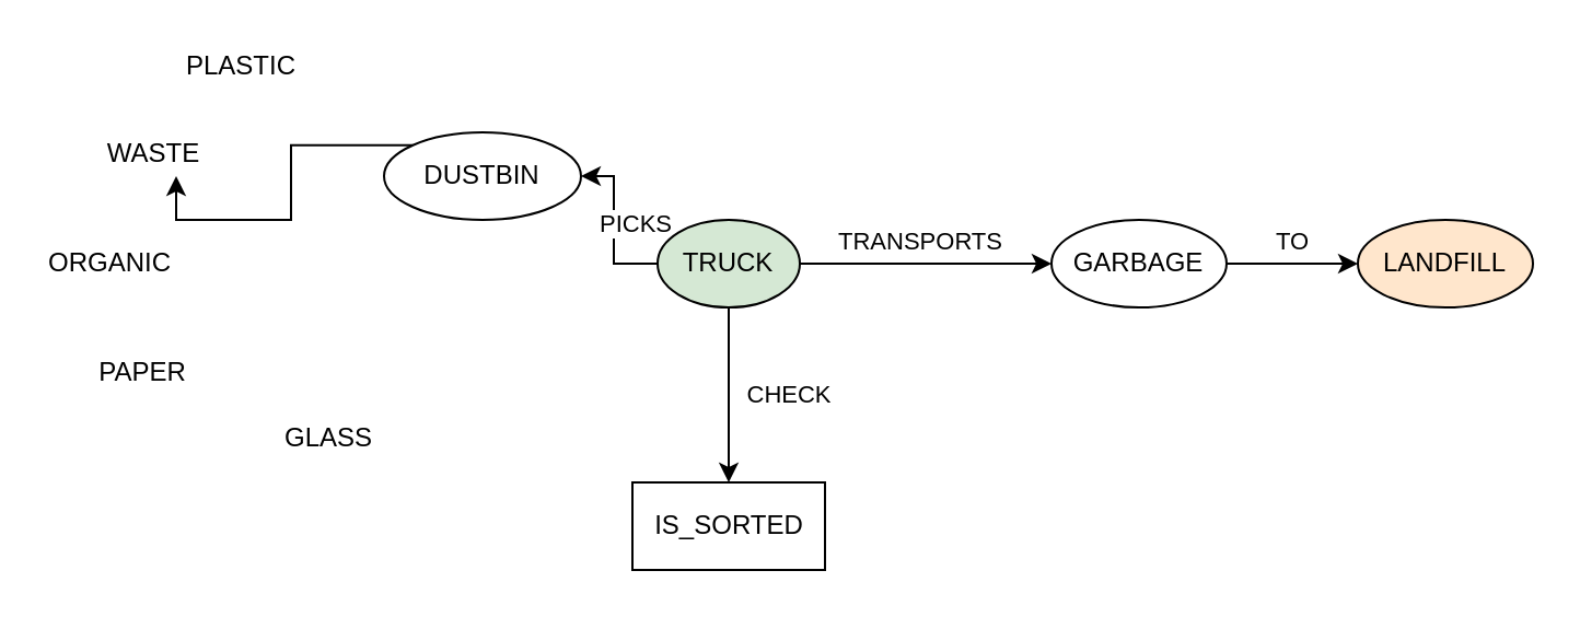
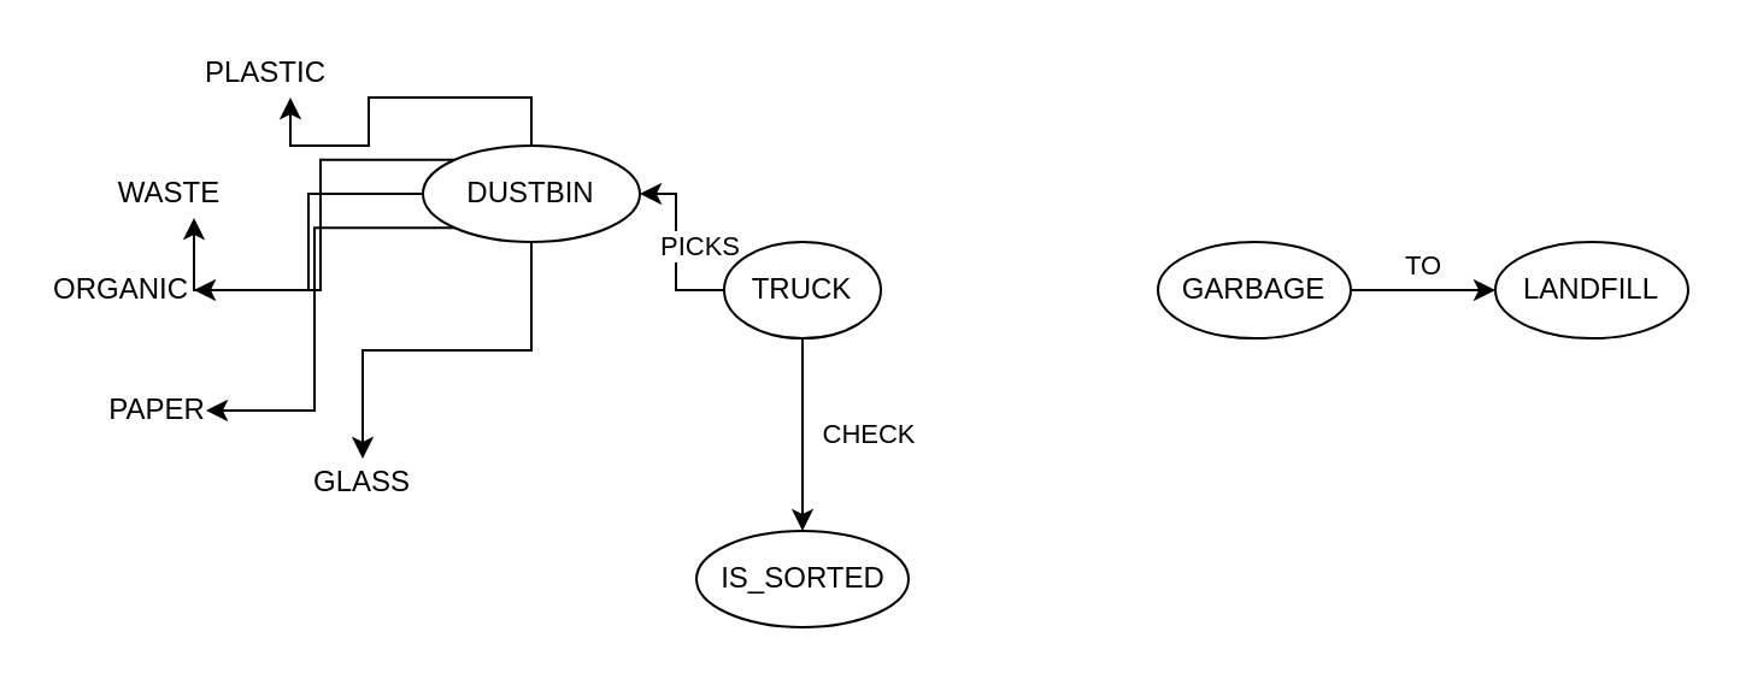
  <mxCell id="0" />
  <mxCell id="1" parent="0" />
- <mxCell id="2" value="TRANSPORTS" style="edgeStyle=orthogonalEdgeStyle;rounded=0;orthogonalLoop=1;jettySize=auto;html=1;exitX=1;exitY=0.5;exitDx=0;exitDy=0;entryX=0;entryY=0.5;entryDx=0;entryDy=0;" edge="1" parent="1" source="5" target="7"><mxGeometry x="-0.043" y="10" relative="1" as="geometry"><mxPoint as="offset" /></mxGeometry></mxCell>
  <mxCell id="3" value="CHECK" style="edgeStyle=orthogonalEdgeStyle;rounded=0;orthogonalLoop=1;jettySize=auto;html=1;exitX=0.5;exitY=1;exitDx=0;exitDy=0;" edge="1" parent="1" source="5" target="9"><mxGeometry y="27" relative="1" as="geometry"><mxPoint as="offset" /></mxGeometry></mxCell>
  <mxCell id="4" value="PICKS" style="edgeStyle=orthogonalEdgeStyle;rounded=0;orthogonalLoop=1;jettySize=auto;html=1;exitX=0;exitY=0.5;exitDx=0;exitDy=0;entryX=1;entryY=0.5;entryDx=0;entryDy=0;" edge="1" parent="1" source="5" target="15"><mxGeometry y="-10" relative="1" as="geometry"><mxPoint as="offset" /></mxGeometry></mxCell>
- <mxCell id="5" value="TRUCK" style="ellipse;whiteSpace=wrap;html=1;fillColor=#d5e8d4;" vertex="1" parent="1"><mxGeometry x="300" y="100" width="65" height="40" as="geometry" /></mxCell>
+ <mxCell id="5" value="TRUCK" style="ellipse;whiteSpace=wrap;html=1;" vertex="1" parent="1"><mxGeometry x="300" y="100" width="65" height="40" as="geometry" /></mxCell>
  <mxCell id="6" value="TO" style="edgeStyle=orthogonalEdgeStyle;rounded=0;orthogonalLoop=1;jettySize=auto;html=1;exitX=1;exitY=0.5;exitDx=0;exitDy=0;entryX=0;entryY=0.5;entryDx=0;entryDy=0;" edge="1" parent="1" source="7" target="8"><mxGeometry y="10" relative="1" as="geometry"><mxPoint as="offset" /></mxGeometry></mxCell>
  <mxCell id="7" value="GARBAGE" style="ellipse;whiteSpace=wrap;html=1;" vertex="1" parent="1"><mxGeometry x="480" y="100" width="80" height="40" as="geometry" /></mxCell>
- <mxCell id="8" value="LANDFILL" style="ellipse;whiteSpace=wrap;html=1;fillColor=#ffe6cc;" vertex="1" parent="1"><mxGeometry x="620" y="100" width="80" height="40" as="geometry" /></mxCell>
- <mxCell id="9" value="IS_SORTED" style="whiteSpace=wrap;html=1;rounded=0;" vertex="1" parent="1"><mxGeometry x="288.5" y="220" width="88" height="40" as="geometry" /></mxCell>
+ <mxCell id="8" value="LANDFILL" style="ellipse;whiteSpace=wrap;html=1;" vertex="1" parent="1"><mxGeometry x="620" y="100" width="80" height="40" as="geometry" /></mxCell>
+ <mxCell id="9" value="IS_SORTED" style="ellipse;whiteSpace=wrap;html=1;" vertex="1" parent="1"><mxGeometry x="288.5" y="220" width="88" height="40" as="geometry" /></mxCell>
+ <mxCell id="10" style="edgeStyle=orthogonalEdgeStyle;rounded=0;orthogonalLoop=1;jettySize=auto;html=1;exitX=0.5;exitY=1;exitDx=0;exitDy=0;entryX=0.5;entryY=0;entryDx=0;entryDy=0;" edge="1" parent="1" source="15" target="20"><mxGeometry relative="1" as="geometry" /></mxCell>
+ <mxCell id="11" style="edgeStyle=orthogonalEdgeStyle;rounded=0;orthogonalLoop=1;jettySize=auto;html=1;exitX=0;exitY=1;exitDx=0;exitDy=0;entryX=1;entryY=0.5;entryDx=0;entryDy=0;" edge="1" parent="1" source="15" target="19"><mxGeometry relative="1" as="geometry" /></mxCell>
  <mxCell id="12" style="edgeStyle=orthogonalEdgeStyle;rounded=0;orthogonalLoop=1;jettySize=auto;html=1;exitX=0;exitY=0;exitDx=0;exitDy=0;entryX=0.75;entryY=1;entryDx=0;entryDy=0;" edge="1" parent="1" source="15" target="17"><mxGeometry relative="1" as="geometry" /></mxCell>
+ <mxCell id="13" style="edgeStyle=orthogonalEdgeStyle;rounded=0;orthogonalLoop=1;jettySize=auto;html=1;exitX=0.5;exitY=0;exitDx=0;exitDy=0;entryX=0.75;entryY=1;entryDx=0;entryDy=0;" edge="1" parent="1" source="15" target="16"><mxGeometry relative="1" as="geometry"><mxPoint x="150" y="10" as="targetPoint" /></mxGeometry></mxCell>
+ <mxCell id="14" style="edgeStyle=orthogonalEdgeStyle;rounded=0;orthogonalLoop=1;jettySize=auto;html=1;exitX=0;exitY=0.5;exitDx=0;exitDy=0;entryX=1;entryY=0.5;entryDx=0;entryDy=0;" edge="1" parent="1" source="15" target="18"><mxGeometry relative="1" as="geometry"><mxPoint x="90" y="120" as="targetPoint" /></mxGeometry></mxCell>
  <mxCell id="15" value="DUSTBIN" style="ellipse;whiteSpace=wrap;html=1;" vertex="1" parent="1"><mxGeometry x="175" y="60" width="90" height="40" as="geometry" /></mxCell>
  <mxCell id="16" value="&lt;div&gt;PLASTIC&lt;/div&gt;" style="text;html=1;strokeColor=none;fillColor=none;align=center;verticalAlign=middle;whiteSpace=wrap;rounded=0;" vertex="1" parent="1"><mxGeometry x="90" y="20" width="40" height="20" as="geometry" /></mxCell>
- <mxCell id="17" value="&lt;div&gt;WASTE&lt;/div&gt;" style="text;html=1;strokeColor=none;fillColor=none;align=center;verticalAlign=middle;whiteSpace=wrap;rounded=0;" vertex="1" parent="1"><mxGeometry x="50" y="60" width="40" height="20" as="geometry" /></mxCell>
+ <mxCell id="17" value="&lt;div&gt;WASTE&lt;/div&gt;" style="text;html=1;strokeColor=none;fillColor=none;align=center;verticalAlign=middle;whiteSpace=wrap;rounded=0;" vertex="1" parent="1"><mxGeometry x="50" y="70" width="40" height="20" as="geometry" /></mxCell>
  <mxCell id="18" value="&lt;div&gt;ORGANIC&lt;/div&gt;" style="text;html=1;strokeColor=none;fillColor=none;align=center;verticalAlign=middle;whiteSpace=wrap;rounded=0;" vertex="1" parent="1"><mxGeometry x="20" y="110" width="60" height="20" as="geometry" /></mxCell>
  <mxCell id="19" value="&lt;div&gt;PAPER&lt;/div&gt;" style="text;html=1;strokeColor=none;fillColor=none;align=center;verticalAlign=middle;whiteSpace=wrap;rounded=0;" vertex="1" parent="1"><mxGeometry x="45" y="160" width="40" height="20" as="geometry" /></mxCell>
  <mxCell id="20" value="&lt;div&gt;GLASS&lt;/div&gt;" style="text;html=1;strokeColor=none;fillColor=none;align=center;verticalAlign=middle;whiteSpace=wrap;rounded=0;" vertex="1" parent="1"><mxGeometry x="130" y="190" width="40" height="20" as="geometry" /></mxCell>
